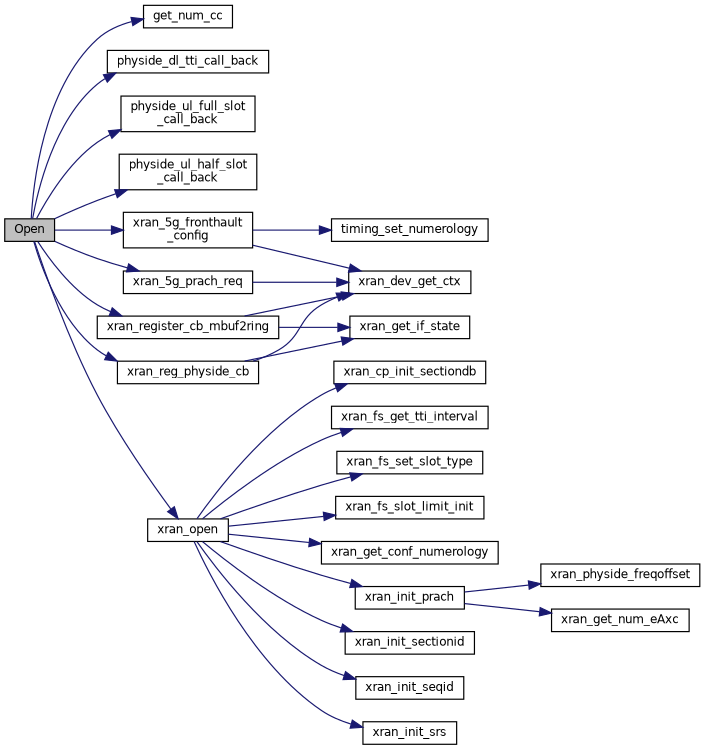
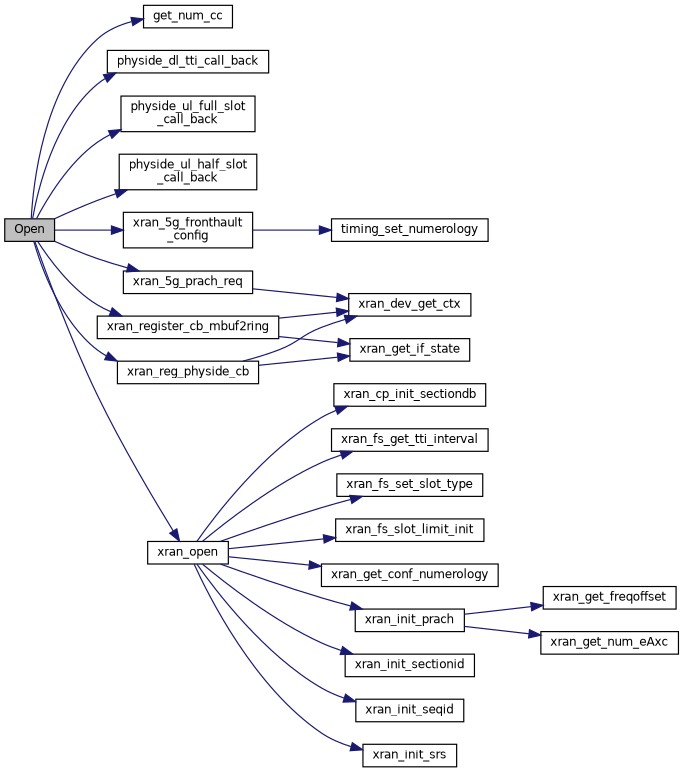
  digraph {
    rankdir=LR
    node [color=black fillcolor=white fontname=Helvetica fontsize=10 shape=record style=filled]
    edge [color=midnightblue fontname=Helvetica fontsize=10 labelfontname=Helvetica labelfontsize=10 style=solid]
    n1 [fillcolor=grey75 fontcolor=black height=0.2 label=Open width=0.4]
    n2 [height=0.2 label=get_num_cc width=0.4]
    n3 [height=0.2 label=physide_dl_tti_call_back width=0.4]
    n4 [height=0.2 label="physide_ul_full_slot\l_call_back" width=0.4]
    n5 [height=0.2 label="physide_ul_half_slot\l_call_back" width=0.4]
    n6 [height=0.2 label="xran_5g_fronthault\l_config" width=0.4]
    n7 [height=0.2 label=xran_5g_prach_req width=0.4]
    n8 [height=0.2 label=xran_open width=0.4]
    n9 [height=0.2 label=xran_reg_physide_cb width=0.4]
    n10 [height=0.2 label=xran_register_cb_mbuf2ring width=0.4]
    n11 [height=0.2 label=xran_dev_get_ctx width=0.4]
    n12 [height=0.2 label=timing_set_numerology width=0.4]
    n13 [height=0.2 label=xran_cp_init_sectiondb width=0.4]
    n14 [height=0.2 label=xran_fs_get_tti_interval width=0.4]
    n15 [height=0.2 label=xran_fs_set_slot_type width=0.4]
    n16 [height=0.2 label=xran_fs_slot_limit_init width=0.4]
    n17 [height=0.2 label=xran_get_conf_numerology width=0.4]
    n18 [height=0.2 label=xran_init_prach width=0.4]
    n19 [height=0.2 label=xran_init_sectionid width=0.4]
    n20 [height=0.2 label=xran_init_seqid width=0.4]
    n21 [height=0.2 label=xran_init_srs width=0.4]
    n22 [height=0.2 label=xran_get_if_state width=0.4]
-   n23 [height=0.2 label=xran_physide_freqoffset width=0.4]
+   n23 [height=0.2 label=xran_get_freqoffset width=0.4]
    n24 [height=0.2 label=xran_get_num_eAxc width=0.4]
    n1 -> n2
    n1 -> n3
    n1 -> n4
    n1 -> n5
    n1 -> n6
    n1 -> n7
    n1 -> n8
    n1 -> n9
    n1 -> n10
-   n6 -> n11
    n6 -> n12
    n7 -> n11
    n8 -> n13
    n8 -> n14
    n8 -> n15
    n8 -> n16
    n8 -> n17
    n8 -> n18
    n8 -> n19
    n8 -> n20
    n8 -> n21
    n9 -> n11
    n9 -> n22
    n10 -> n11
    n10 -> n22
    n18 -> n23
    n18 -> n24
  }
